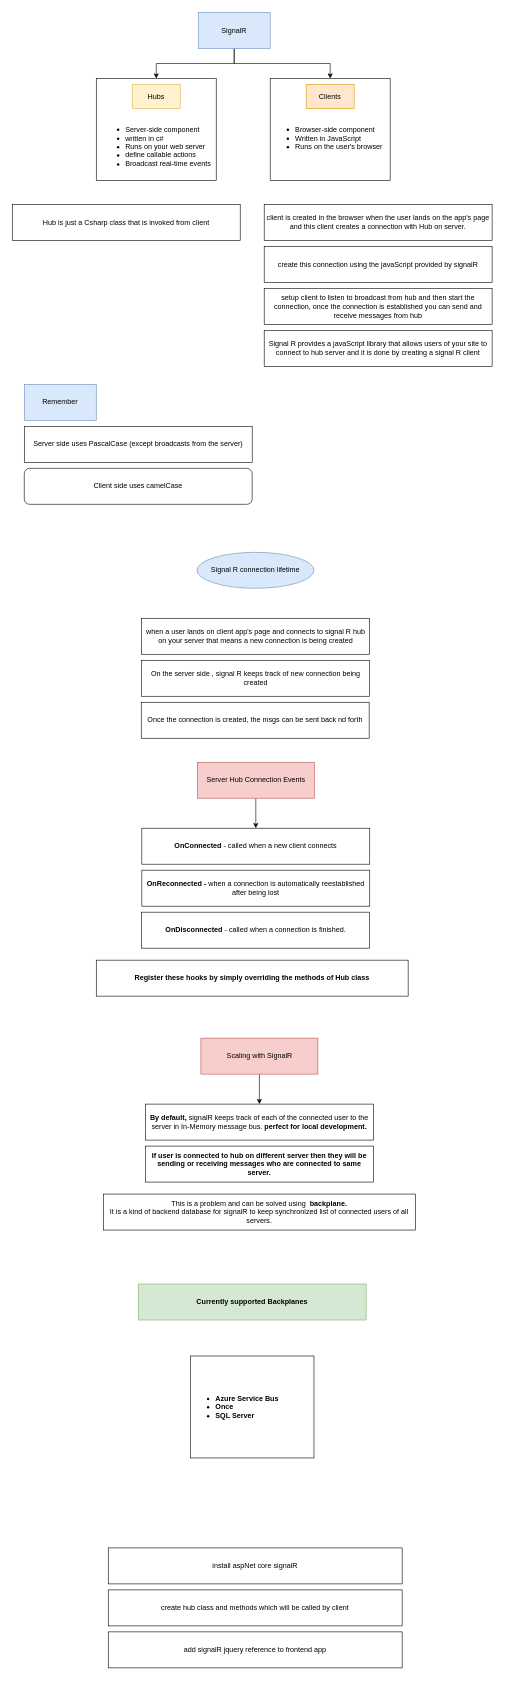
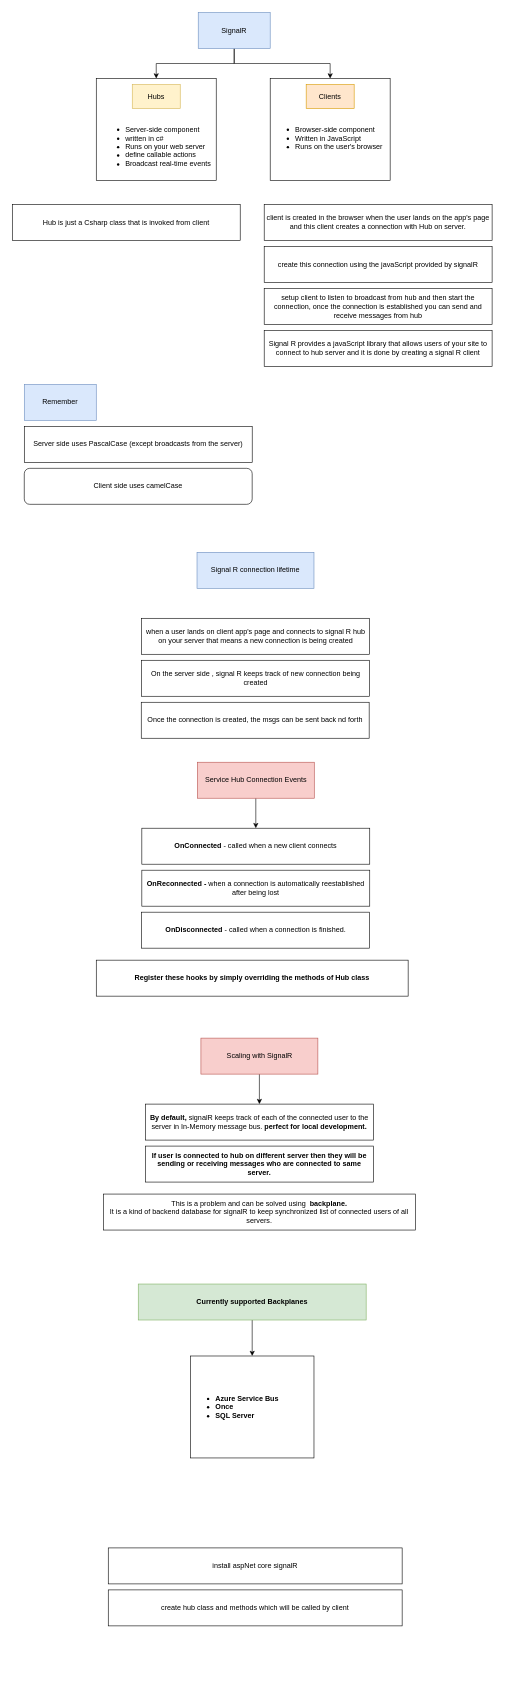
  <mxCell id="0" />
  <mxCell id="1" parent="0" />
  <mxCell id="2" style="edgeStyle=orthogonalEdgeStyle;rounded=0;orthogonalLoop=1;jettySize=auto;html=1;entryX=0.5;entryY=0;entryDx=0;entryDy=0;" edge="1" parent="1" source="4" target="5"><mxGeometry relative="1" as="geometry" /></mxCell>
  <mxCell id="3" style="edgeStyle=orthogonalEdgeStyle;rounded=0;orthogonalLoop=1;jettySize=auto;html=1;" edge="1" parent="1" source="4" target="7"><mxGeometry relative="1" as="geometry" /></mxCell>
  <mxCell id="4" value="SignalR" style="rounded=0;whiteSpace=wrap;html=1;fillColor=#dae8fc;strokeColor=#6c8ebf;" vertex="1" parent="1"><mxGeometry x="330" y="20" width="120" height="60" as="geometry" /></mxCell>
  <mxCell id="5" value="&lt;div&gt;&lt;br&gt;&lt;/div&gt;&lt;div&gt;&lt;br&gt;&lt;/div&gt;&lt;div&gt;&lt;br&gt;&lt;/div&gt;&lt;div&gt;&lt;br&gt;&lt;/div&gt;&lt;ul&gt;&lt;li style=&quot;text-align: left&quot;&gt;Server-side component&lt;/li&gt;&lt;li style=&quot;text-align: left&quot;&gt;written in c#&lt;/li&gt;&lt;li style=&quot;text-align: left&quot;&gt;Runs on your web server&lt;/li&gt;&lt;li style=&quot;text-align: left&quot;&gt;define callable actions&lt;/li&gt;&lt;li style=&quot;text-align: left&quot;&gt;Broadcast real-time events&lt;/li&gt;&lt;/ul&gt;" style="rounded=0;whiteSpace=wrap;html=1;" vertex="1" parent="1"><mxGeometry x="160" y="130" width="200" height="170" as="geometry" /></mxCell>
  <mxCell id="6" value="Hubs" style="rounded=0;whiteSpace=wrap;html=1;fillColor=#fff2cc;strokeColor=#d6b656;" vertex="1" parent="1"><mxGeometry x="220" y="140" width="80" height="40" as="geometry" /></mxCell>
  <mxCell id="7" value="&lt;div&gt;&lt;br&gt;&lt;/div&gt;&lt;div&gt;&lt;br&gt;&lt;/div&gt;&lt;ul&gt;&lt;li&gt;Browser-side component&lt;/li&gt;&lt;li&gt;Written in JavaScript&lt;/li&gt;&lt;li&gt;Runs on the user's browser&lt;/li&gt;&lt;/ul&gt;" style="rounded=0;whiteSpace=wrap;html=1;align=left;" vertex="1" parent="1"><mxGeometry x="450" y="130" width="200" height="170" as="geometry" /></mxCell>
  <mxCell id="8" value="Clients" style="rounded=0;whiteSpace=wrap;html=1;fillColor=#ffe6cc;strokeColor=#d79b00;" vertex="1" parent="1"><mxGeometry x="510" y="140" width="80" height="40" as="geometry" /></mxCell>
  <mxCell id="9" value="client is created in the browser when the user lands on the app's page and this client creates a connection with Hub on server." style="rounded=0;whiteSpace=wrap;html=1;" vertex="1" parent="1"><mxGeometry x="440" y="340" width="380" height="60" as="geometry" /></mxCell>
  <mxCell id="10" value="create this connection using the javaScript provided by signalR" style="rounded=0;whiteSpace=wrap;html=1;" vertex="1" parent="1"><mxGeometry x="440" y="410" width="380" height="60" as="geometry" /></mxCell>
  <mxCell id="11" value="setup client to listen to broadcast from hub and then start the connection, once the connection is established you can send and receive messages from hub" style="rounded=0;whiteSpace=wrap;html=1;" vertex="1" parent="1"><mxGeometry x="440" y="480" width="380" height="60" as="geometry" /></mxCell>
  <mxCell id="12" value="Hub is just a Csharp class that is invoked from client" style="rounded=0;whiteSpace=wrap;html=1;" vertex="1" parent="1"><mxGeometry x="20" y="340" width="380" height="60" as="geometry" /></mxCell>
  <mxCell id="13" value="Signal R provides a javaScript library that allows users of your site to connect to hub server and it is done by creating a signal R client" style="rounded=0;whiteSpace=wrap;html=1;" vertex="1" parent="1"><mxGeometry x="440" y="550" width="380" height="60" as="geometry" /></mxCell>
  <mxCell id="14" value="Remember" style="rounded=0;whiteSpace=wrap;html=1;fillColor=#dae8fc;strokeColor=#6c8ebf;" vertex="1" parent="1"><mxGeometry x="40" y="640" width="120" height="60" as="geometry" /></mxCell>
  <mxCell id="15" value="Server side uses PascalCase (except broadcasts from the server)" style="rounded=0;whiteSpace=wrap;html=1;" vertex="1" parent="1"><mxGeometry x="40" y="710" width="380" height="60" as="geometry" /></mxCell>
  <mxCell id="16" value="Client side uses camelCase" style="whiteSpace=wrap;html=1;rounded=1;" vertex="1" parent="1"><mxGeometry x="40" y="780" width="380" height="60" as="geometry" /></mxCell>
- <mxCell id="17" value="Signal R connection lifetime" style="ellipse;whiteSpace=wrap;html=1;fillColor=#dae8fc;strokeColor=#6c8ebf;" vertex="1" parent="1"><mxGeometry x="328" y="920" width="195" height="60" as="geometry" /></mxCell>
+ <mxCell id="17" value="Signal R connection lifetime" style="rounded=0;whiteSpace=wrap;html=1;fillColor=#dae8fc;strokeColor=#6c8ebf;" vertex="1" parent="1"><mxGeometry x="328" y="920" width="195" height="60" as="geometry" /></mxCell>
  <mxCell id="18" value="when a user lands on client app's page and connects to signal R hub on your server that means a new connection is being created" style="rounded=0;whiteSpace=wrap;html=1;" vertex="1" parent="1"><mxGeometry x="235.5" y="1030" width="380" height="60" as="geometry" /></mxCell>
  <mxCell id="19" value="On the server side , signal R keeps track of new connection being created" style="rounded=0;whiteSpace=wrap;html=1;" vertex="1" parent="1"><mxGeometry x="235.5" y="1100" width="380" height="60" as="geometry" /></mxCell>
  <mxCell id="20" value="Once the connection is created, the msgs can be sent back nd forth" style="rounded=0;whiteSpace=wrap;html=1;" vertex="1" parent="1"><mxGeometry x="235" y="1170" width="380" height="60" as="geometry" /></mxCell>
  <mxCell id="21" style="edgeStyle=orthogonalEdgeStyle;rounded=0;orthogonalLoop=1;jettySize=auto;html=1;" edge="1" parent="1" source="22" target="23"><mxGeometry relative="1" as="geometry" /></mxCell>
- <mxCell id="22" value="Server Hub Connection Events" style="rounded=0;whiteSpace=wrap;html=1;fillColor=#f8cecc;strokeColor=#b85450;" vertex="1" parent="1"><mxGeometry x="328.5" y="1270" width="195" height="60" as="geometry" /></mxCell>
+ <mxCell id="22" value="Service Hub Connection Events" style="rounded=0;whiteSpace=wrap;html=1;fillColor=#f8cecc;strokeColor=#b85450;" vertex="1" parent="1"><mxGeometry x="328.5" y="1270" width="195" height="60" as="geometry" /></mxCell>
  <mxCell id="23" value="&lt;b&gt;OnConnected &lt;/b&gt;- called when a new client connects" style="rounded=0;whiteSpace=wrap;html=1;" vertex="1" parent="1"><mxGeometry x="236" y="1380" width="380" height="60" as="geometry" /></mxCell>
  <mxCell id="24" value="&lt;b&gt;OnReconnected - &lt;/b&gt;when a connection is automatically reestablished after being lost" style="rounded=0;whiteSpace=wrap;html=1;" vertex="1" parent="1"><mxGeometry x="236" y="1450" width="380" height="60" as="geometry" /></mxCell>
  <mxCell id="25" value="&lt;b&gt;OnDisconnected &lt;/b&gt;- called when a connection is finished." style="rounded=0;whiteSpace=wrap;html=1;" vertex="1" parent="1"><mxGeometry x="235.5" y="1520" width="380" height="60" as="geometry" /></mxCell>
  <mxCell id="26" value="&lt;b&gt;Register these hooks by simply overriding the methods of Hub class&lt;/b&gt;" style="rounded=0;whiteSpace=wrap;html=1;" vertex="1" parent="1"><mxGeometry x="160" y="1600" width="520" height="60" as="geometry" /></mxCell>
  <mxCell id="27" style="edgeStyle=orthogonalEdgeStyle;rounded=0;orthogonalLoop=1;jettySize=auto;html=1;" edge="1" source="28" target="29" parent="1"><mxGeometry relative="1" as="geometry" /></mxCell>
  <mxCell id="28" value="Scaling with SignalR" style="rounded=0;whiteSpace=wrap;html=1;fillColor=#f8cecc;strokeColor=#b85450;" vertex="1" parent="1"><mxGeometry x="334.5" y="1730" width="195" height="60" as="geometry" /></mxCell>
  <mxCell id="29" value="&lt;b&gt;By default, &lt;/b&gt;signalR keeps track of each of the connected user to the server in In-Memory message bus. &lt;b&gt;perfect for local development.&lt;/b&gt;" style="rounded=0;whiteSpace=wrap;html=1;" vertex="1" parent="1"><mxGeometry x="242" y="1840" width="380" height="60" as="geometry" /></mxCell>
  <mxCell id="30" value="&lt;b&gt;If user is connected to hub on different server then they will be sending or receiving messages who are connected to same server.&lt;/b&gt;" style="rounded=0;whiteSpace=wrap;html=1;" vertex="1" parent="1"><mxGeometry x="242" y="1910" width="380" height="60" as="geometry" /></mxCell>
  <mxCell id="31" value="This is a problem and can be solved using&amp;nbsp; &lt;b&gt;backplane.&lt;/b&gt;&lt;br&gt;It is a kind of backend database for signalR to keep synchronized list of connected users of all servers." style="rounded=0;whiteSpace=wrap;html=1;" vertex="1" parent="1"><mxGeometry x="172" y="1990" width="520" height="60" as="geometry" /></mxCell>
+ <mxCell id="32" style="edgeStyle=orthogonalEdgeStyle;rounded=0;orthogonalLoop=1;jettySize=auto;html=1;entryX=0.5;entryY=0;entryDx=0;entryDy=0;" edge="1" parent="1" source="33" target="34"><mxGeometry relative="1" as="geometry" /></mxCell>
  <mxCell id="33" value="&lt;b&gt;Currently supported Backplanes&lt;/b&gt;" style="rounded=0;whiteSpace=wrap;html=1;fillColor=#d5e8d4;strokeColor=#82b366;" vertex="1" parent="1"><mxGeometry x="230" y="2140" width="380" height="60" as="geometry" /></mxCell>
  <mxCell id="34" value="&lt;ul&gt;&lt;li&gt;&lt;b&gt;Azure Service Bus&lt;/b&gt;&lt;/li&gt;&lt;li&gt;&lt;b&gt;Once&lt;/b&gt;&lt;/li&gt;&lt;li&gt;&lt;b&gt;SQL Server&lt;/b&gt;&lt;/li&gt;&lt;/ul&gt;" style="rounded=0;whiteSpace=wrap;html=1;align=left;" vertex="1" parent="1"><mxGeometry x="317" y="2260" width="206" height="170" as="geometry" /></mxCell>
  <mxCell id="35" value="install aspNet core signalR" style="rounded=0;whiteSpace=wrap;html=1;" vertex="1" parent="1"><mxGeometry x="180" y="2580" width="490" height="60" as="geometry" /></mxCell>
  <mxCell id="36" value="create hub class and methods which will be called by client" style="rounded=0;whiteSpace=wrap;html=1;" vertex="1" parent="1"><mxGeometry x="180" y="2650" width="490" height="60" as="geometry" /></mxCell>
- <mxCell id="37" value="add signalR jquery reference to frontend app" style="rounded=0;whiteSpace=wrap;html=1;" vertex="1" parent="1"><mxGeometry x="180" y="2720" width="490" height="60" as="geometry" /></mxCell>
